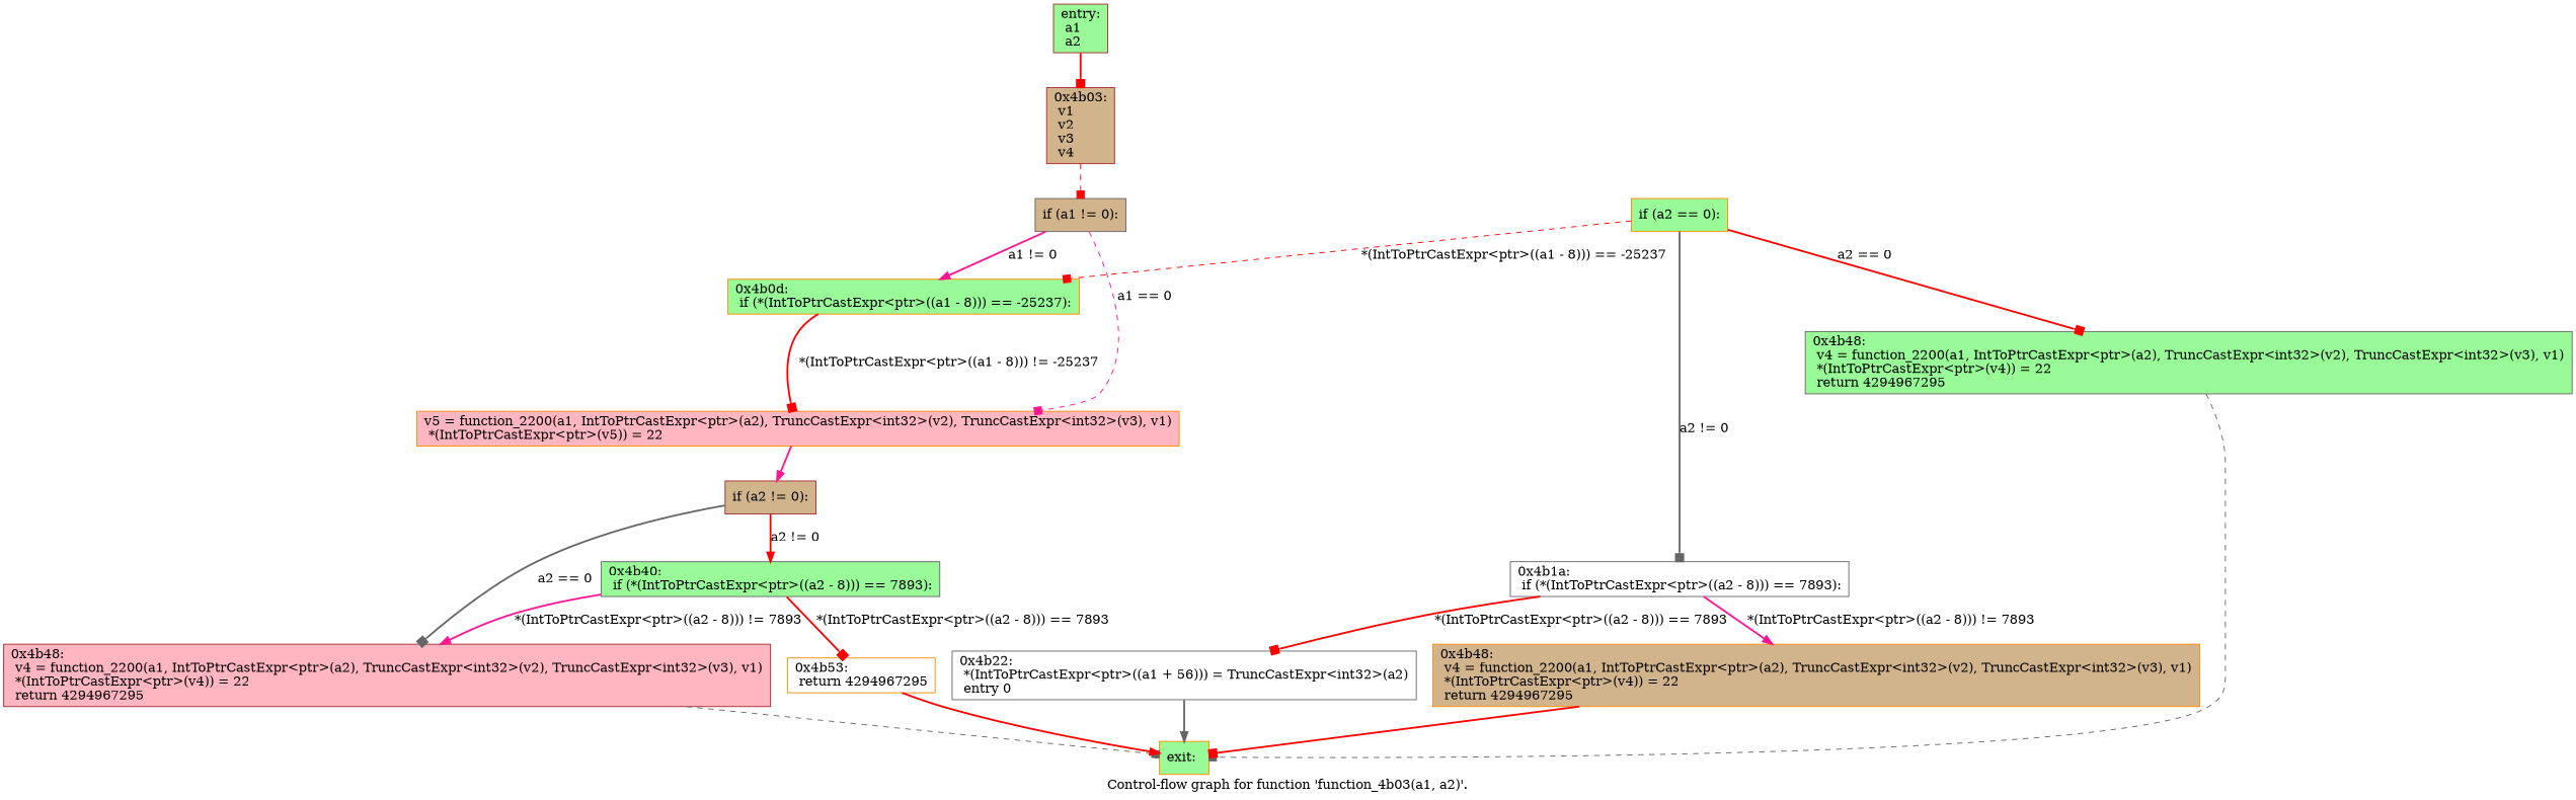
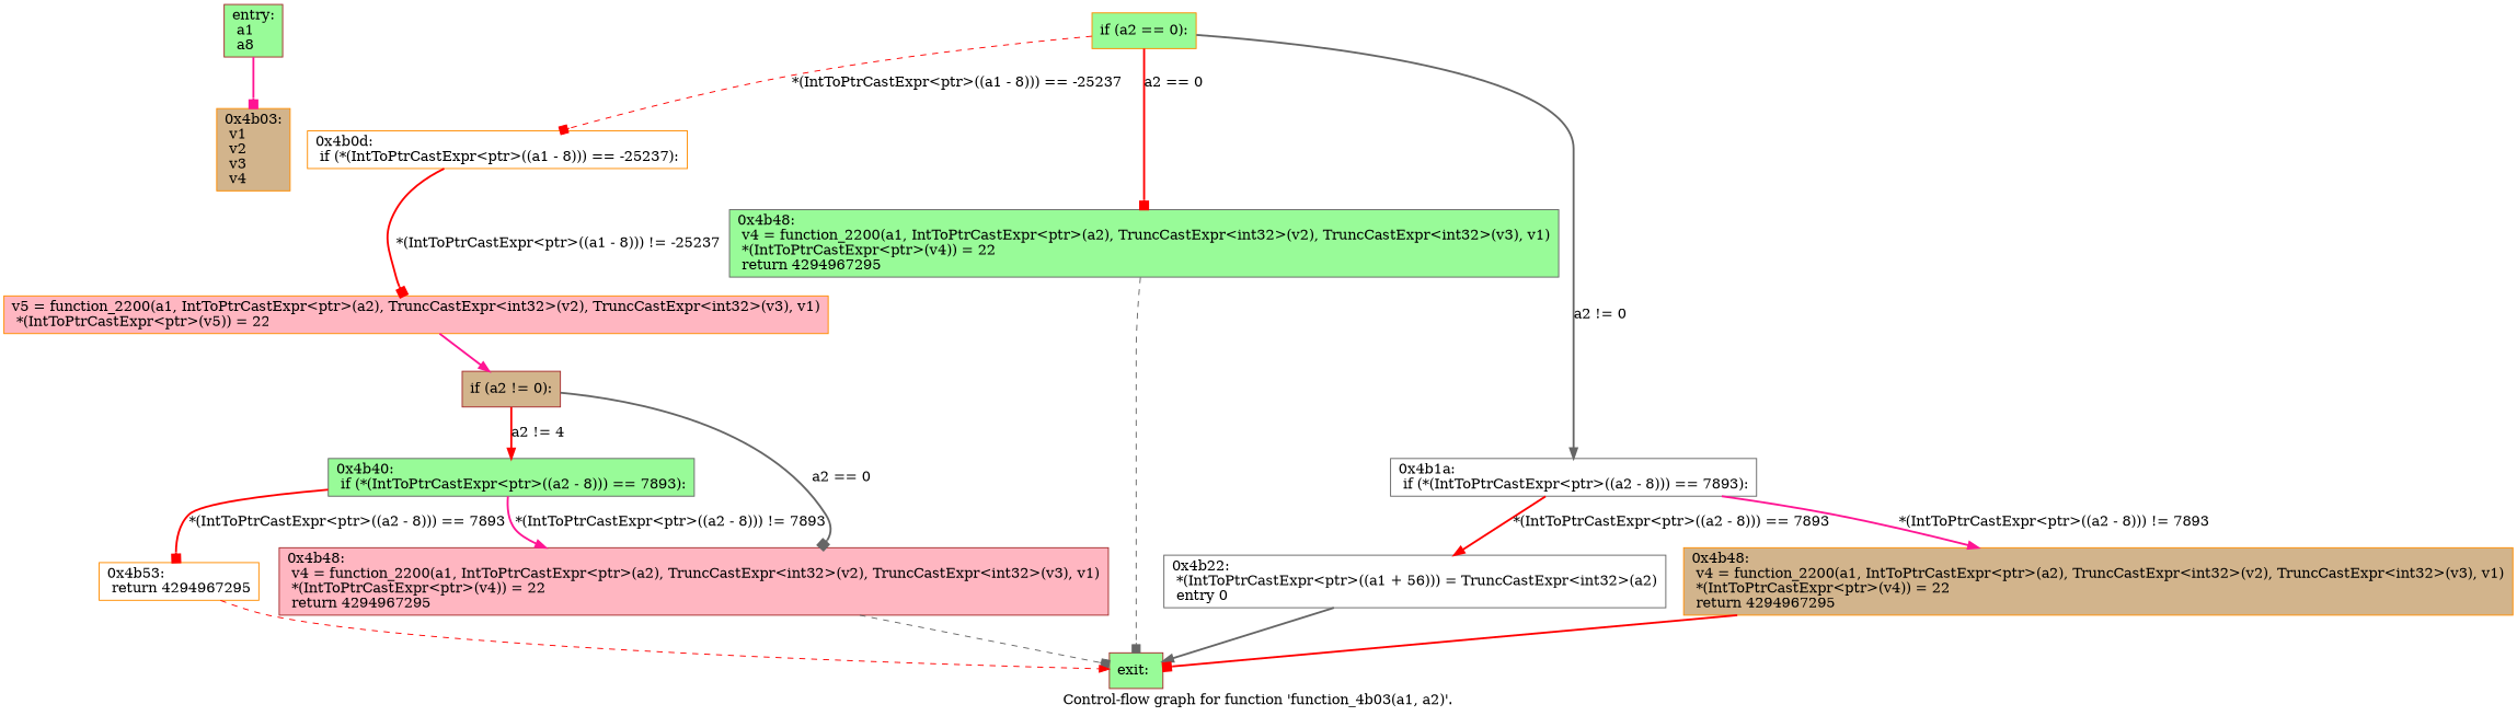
  digraph {
    label="Control-flow graph for function 'function_4b03(a1, a2)'."
    node [color=darkorange fillcolor=palegreen shape=record style=filled]
    edge [arrowhead=box color=red style=bold]
-   n1 [color=brown label="{entry:\l  a1\l  a2\l}"]
-   n2 [color=brown fillcolor=tan label="{0x4b03:\l  v1\l  v2\l  v3\l  v4\l}"]
-   n3 [color=gray40 fillcolor=tan label="{  if (a1 != 0):\l}"]
-   n4 [label="{0x4b0d:\l  if (*(IntToPtrCastExpr\<ptr\>((a1 - 8))) == -25237):\l}"]
+   n1 [color=brown label="{entry:\l  a1\l  a8\l}"]
+   n2 [fillcolor=tan label="{0x4b03:\l  v1\l  v2\l  v3\l  v4\l}"]
+   n4 [fillcolor=white label="{0x4b0d:\l  if (*(IntToPtrCastExpr\<ptr\>((a1 - 8))) == -25237):\l}"]
    n5 [fillcolor=lightpink label="{  v5 = function_2200(a1, IntToPtrCastExpr\<ptr\>(a2), TruncCastExpr\<int32\>(v2), TruncCastExpr\<int32\>(v3), v1)\l  *(IntToPtrCastExpr\<ptr\>(v5)) = 22\l}"]
    n6 [color=brown fillcolor=tan label="{  if (a2 != 0):\l}"]
    n7 [label="{  if (a2 == 0):\l}"]
    n8 [color=gray40 label="{0x4b48:\l  v4 = function_2200(a1, IntToPtrCastExpr\<ptr\>(a2), TruncCastExpr\<int32\>(v2), TruncCastExpr\<int32\>(v3), v1)\l  *(IntToPtrCastExpr\<ptr\>(v4)) = 22\l  return 4294967295\l}"]
    n9 [color=gray40 fillcolor=white label="{0x4b1a:\l  if (*(IntToPtrCastExpr\<ptr\>((a2 - 8))) == 7893):\l}"]
    n10 [color=gray40 label="{0x4b40:\l  if (*(IntToPtrCastExpr\<ptr\>((a2 - 8))) == 7893):\l}"]
    n11 [color=brown fillcolor=lightpink label="{0x4b48:\l  v4 = function_2200(a1, IntToPtrCastExpr\<ptr\>(a2), TruncCastExpr\<int32\>(v2), TruncCastExpr\<int32\>(v3), v1)\l  *(IntToPtrCastExpr\<ptr\>(v4)) = 22\l  return 4294967295\l}"]
-   n12 [label="{exit:\l}"]
+   n12 [color=brown label="{exit:\l}"]
    n13 [color=gray40 fillcolor=white label="{0x4b22:\l  *(IntToPtrCastExpr\<ptr\>((a1 + 56))) = TruncCastExpr\<int32\>(a2)\l  entry 0\l}"]
    n14 [fillcolor=tan label="{0x4b48:\l  v4 = function_2200(a1, IntToPtrCastExpr\<ptr\>(a2), TruncCastExpr\<int32\>(v2), TruncCastExpr\<int32\>(v3), v1)\l  *(IntToPtrCastExpr\<ptr\>(v4)) = 22\l  return 4294967295\l}"]
    n15 [fillcolor=white label="{0x4b53:\l  return 4294967295\l}"]
-   n1 -> n2
-   n2 -> n3 [style=dashed]
-   n3 -> n4 [arrowhead=normal color=deeppink label="a1 != 0"]
-   n3 -> n5 [color=deeppink label="a1 == 0" style=dashed]
+   n1 -> n2 [color=deeppink]
    n4 -> n5 [label="*(IntToPtrCastExpr\<ptr\>((a1 - 8))) != -25237"]
    n5 -> n6 [arrowhead=normal color=deeppink]
-   n6 -> n10 [arrowhead=normal label="a2 != 0"]
+   n6 -> n10 [arrowhead=normal label="a2 != 4"]
    n6 -> n11 [color=gray40 label="a2 == 0"]
    n7 -> n4 [label="*(IntToPtrCastExpr\<ptr\>((a1 - 8))) == -25237" style=dashed]
    n7 -> n8 [label="a2 == 0"]
-   n7 -> n9 [color=gray40 label="a2 != 0"]
+   n7 -> n9 [arrowhead=normal color=gray40 label="a2 != 0"]
    n8 -> n12 [color=gray40 style=dashed]
-   n9 -> n13 [label="*(IntToPtrCastExpr\<ptr\>((a2 - 8))) == 7893"]
+   n9 -> n13 [arrowhead=normal label="*(IntToPtrCastExpr\<ptr\>((a2 - 8))) == 7893"]
    n9 -> n14 [arrowhead=normal color=deeppink label="*(IntToPtrCastExpr\<ptr\>((a2 - 8))) != 7893"]
    n10 -> n11 [arrowhead=normal color=deeppink label="*(IntToPtrCastExpr\<ptr\>((a2 - 8))) != 7893"]
    n10 -> n15 [label="*(IntToPtrCastExpr\<ptr\>((a2 - 8))) == 7893"]
    n11 -> n12 [color=gray40 style=dashed]
    n13 -> n12 [arrowhead=normal color=gray40]
    n14 -> n12
-   n15 -> n12 [arrowhead=normal]
+   n15 -> n12 [arrowhead=normal style=dashed]
  }
